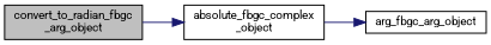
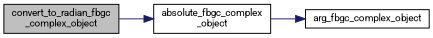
  digraph {
    fontname=Roboto
    rankdir=LR
    node [color=black fillcolor=white fontname=Roboto fontsize=10 shape=record style=filled]
    edge [color=midnightblue fontname=Roboto fontsize=10 labelfontname=Helvetica labelfontsize=10 style=solid]
-   n1 [fillcolor=grey75 fontcolor=black height=0.2 label="convert_to_radian_fbgc\l_arg_object" width=0.4]
+   n1 [fillcolor=grey75 fontcolor=black height=0.2 label="convert_to_radian_fbgc\l_complex_object" width=0.4]
    n2 [height=0.2 label="absolute_fbgc_complex\l_object" width=0.4]
-   n3 [height=0.2 label=arg_fbgc_arg_object width=0.4]
+   n3 [height=0.2 label=arg_fbgc_complex_object width=0.4]
    n1 -> n2
    n2 -> n3
  }
